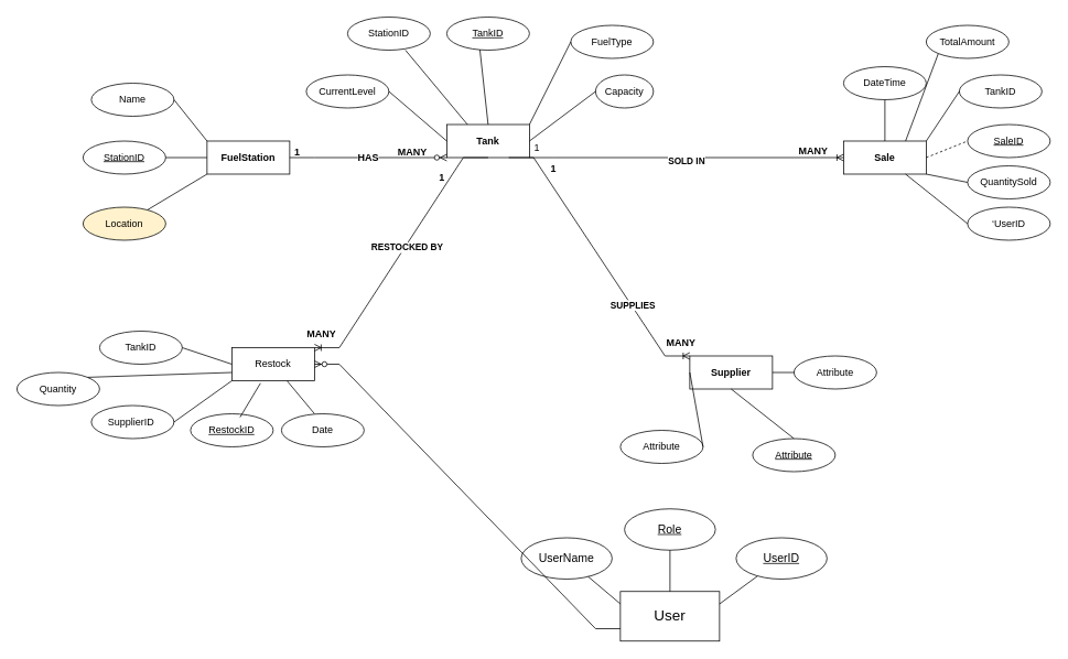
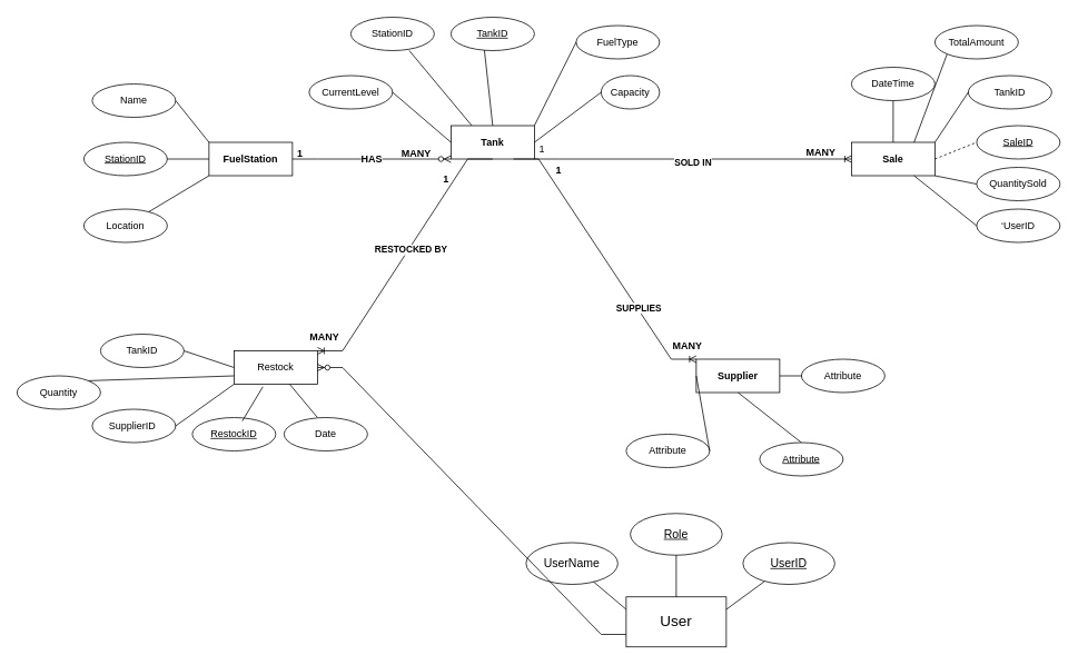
  <mxCell id="0" />
  <mxCell id="1" parent="0" />
  <mxCell id="2" value="&lt;div&gt;&lt;b&gt;FuelStation&lt;/b&gt;&lt;/div&gt;" style="whiteSpace=wrap;html=1;align=center;" parent="1" vertex="1"><mxGeometry x="250" y="170" width="100" height="40" as="geometry" /></mxCell>
  <mxCell id="3" value="&lt;div&gt;Restock&lt;/div&gt;" style="whiteSpace=wrap;html=1;align=center;" parent="1" vertex="1"><mxGeometry x="280" y="420" width="100" height="40" as="geometry" /></mxCell>
  <mxCell id="4" value="&lt;div&gt;&lt;b&gt;Tank&lt;/b&gt;&lt;/div&gt;" style="whiteSpace=wrap;html=1;align=center;" parent="1" vertex="1"><mxGeometry x="540" y="150" width="100" height="40" as="geometry" /></mxCell>
  <mxCell id="5" value="&lt;div&gt;&lt;b&gt;Sale&lt;/b&gt;&lt;/div&gt;" style="whiteSpace=wrap;html=1;align=center;" parent="1" vertex="1"><mxGeometry x="1020" y="170" width="100" height="40" as="geometry" /></mxCell>
  <mxCell id="6" value="&lt;div&gt;&lt;strong&gt;Supplier&lt;/strong&gt;&lt;/div&gt;" style="whiteSpace=wrap;html=1;align=center;" parent="1" vertex="1"><mxGeometry x="834" y="430" width="100" height="40" as="geometry" /></mxCell>
  <mxCell id="7" value="&lt;div&gt;Name&lt;/div&gt;" style="ellipse;whiteSpace=wrap;html=1;align=center;" parent="1" vertex="1"><mxGeometry x="110" y="100" width="100" height="40" as="geometry" /></mxCell>
- <mxCell id="8" value="&lt;div&gt;Location&lt;/div&gt;" style="ellipse;whiteSpace=wrap;html=1;align=center;fillColor=#fff2cc;" parent="1" vertex="1"><mxGeometry x="100" y="250" width="100" height="40" as="geometry" /></mxCell>
+ <mxCell id="8" value="&lt;div&gt;Location&lt;/div&gt;" style="ellipse;whiteSpace=wrap;html=1;align=center;" parent="1" vertex="1"><mxGeometry x="100" y="250" width="100" height="40" as="geometry" /></mxCell>
  <mxCell id="9" value="&lt;div&gt;StationID&lt;/div&gt;" style="ellipse;whiteSpace=wrap;html=1;align=center;fontStyle=4;" parent="1" vertex="1"><mxGeometry x="100" y="170" width="100" height="40" as="geometry" /></mxCell>
  <mxCell id="10" value="" style="endArrow=none;html=1;rounded=0;exitX=0;exitY=0;exitDx=0;exitDy=0;entryX=1;entryY=0.5;entryDx=0;entryDy=0;" parent="1" source="2" target="7" edge="1"><mxGeometry relative="1" as="geometry"><mxPoint x="770" y="340" as="sourcePoint" /><mxPoint x="930" y="340" as="targetPoint" /><Array as="points" /></mxGeometry></mxCell>
  <mxCell id="11" value="" style="endArrow=none;html=1;rounded=0;exitX=0;exitY=0.5;exitDx=0;exitDy=0;entryX=1;entryY=0.5;entryDx=0;entryDy=0;" parent="1" source="2" target="9" edge="1"><mxGeometry relative="1" as="geometry"><mxPoint x="770" y="340" as="sourcePoint" /><mxPoint x="930" y="340" as="targetPoint" /></mxGeometry></mxCell>
  <mxCell id="12" value="" style="endArrow=none;html=1;rounded=0;exitX=0;exitY=1;exitDx=0;exitDy=0;" parent="1" source="2" target="8" edge="1"><mxGeometry relative="1" as="geometry"><mxPoint x="770" y="340" as="sourcePoint" /><mxPoint x="930" y="340" as="targetPoint" /></mxGeometry></mxCell>
  <mxCell id="13" value="&lt;div&gt;StationID&lt;/div&gt;" style="ellipse;whiteSpace=wrap;html=1;align=center;" parent="1" vertex="1"><mxGeometry x="420" y="20" width="100" height="40" as="geometry" /></mxCell>
  <mxCell id="14" value="&lt;div&gt;CurrentLevel&lt;/div&gt;" style="ellipse;whiteSpace=wrap;html=1;align=center;" parent="1" vertex="1"><mxGeometry x="370" y="90" width="100" height="40" as="geometry" /></mxCell>
  <mxCell id="15" value="&lt;div&gt;FuelType&lt;/div&gt;" style="ellipse;whiteSpace=wrap;html=1;align=center;" parent="1" vertex="1"><mxGeometry x="690" y="30" width="100" height="40" as="geometry" /></mxCell>
  <mxCell id="16" value="&lt;div&gt;Capacity&lt;/div&gt;" style="ellipse;whiteSpace=wrap;html=1;align=center;" parent="1" vertex="1"><mxGeometry x="720" y="90" width="70" height="40" as="geometry" /></mxCell>
  <mxCell id="17" value="" style="endArrow=none;html=1;rounded=0;exitX=0.7;exitY=1;exitDx=0;exitDy=0;entryX=0.25;entryY=0;entryDx=0;entryDy=0;exitPerimeter=0;" parent="1" source="13" target="4" edge="1"><mxGeometry relative="1" as="geometry"><mxPoint x="490" y="130" as="sourcePoint" /><mxPoint x="650" y="130" as="targetPoint" /></mxGeometry></mxCell>
  <mxCell id="18" value="" style="endArrow=none;html=1;rounded=0;exitX=0.4;exitY=0.975;exitDx=0;exitDy=0;exitPerimeter=0;entryX=0.5;entryY=0;entryDx=0;entryDy=0;" parent="1" target="4" edge="1"><mxGeometry relative="1" as="geometry"><mxPoint x="580" y="59" as="sourcePoint" /><mxPoint x="650" y="130" as="targetPoint" /></mxGeometry></mxCell>
  <mxCell id="19" value="" style="endArrow=none;html=1;rounded=0;exitX=0;exitY=0.5;exitDx=0;exitDy=0;entryX=1;entryY=0;entryDx=0;entryDy=0;" parent="1" source="15" target="4" edge="1"><mxGeometry relative="1" as="geometry"><mxPoint x="490" y="130" as="sourcePoint" /><mxPoint x="650" y="130" as="targetPoint" /></mxGeometry></mxCell>
  <mxCell id="20" value="" style="endArrow=none;html=1;rounded=0;entryX=0;entryY=0.5;entryDx=0;entryDy=0;exitX=1;exitY=0.5;exitDx=0;exitDy=0;" parent="1" source="4" target="16" edge="1"><mxGeometry relative="1" as="geometry"><mxPoint x="640" y="120" as="sourcePoint" /><mxPoint x="650" y="130" as="targetPoint" /></mxGeometry></mxCell>
  <mxCell id="21" value="&lt;div&gt;QuantitySold&lt;/div&gt;" style="ellipse;whiteSpace=wrap;html=1;align=center;" parent="1" vertex="1"><mxGeometry x="1170" y="200" width="100" height="40" as="geometry" /></mxCell>
  <mxCell id="22" value="&lt;div&gt;TankID&lt;/div&gt;" style="ellipse;whiteSpace=wrap;html=1;align=center;" parent="1" vertex="1"><mxGeometry x="1160" y="90" width="100" height="40" as="geometry" /></mxCell>
  <mxCell id="23" value="&lt;div&gt;DateTime&lt;/div&gt;" style="ellipse;whiteSpace=wrap;html=1;align=center;" parent="1" vertex="1"><mxGeometry x="1020" y="80" width="100" height="40" as="geometry" /></mxCell>
  <mxCell id="24" value="&lt;div&gt;TotalAmount&lt;/div&gt;" style="ellipse;whiteSpace=wrap;html=1;align=center;" parent="1" vertex="1"><mxGeometry x="1120" y="30" width="100" height="40" as="geometry" /></mxCell>
  <mxCell id="25" value="&lt;div&gt;SaleID&lt;/div&gt;" style="ellipse;whiteSpace=wrap;html=1;align=center;fontStyle=4;" parent="1" vertex="1"><mxGeometry x="1170" y="150" width="100" height="40" as="geometry" /></mxCell>
  <mxCell id="26" value="TankID" style="ellipse;whiteSpace=wrap;html=1;align=center;fontStyle=4;" parent="1" vertex="1"><mxGeometry x="540" y="20" width="100" height="40" as="geometry" /></mxCell>
  <mxCell id="27" value="" style="endArrow=none;html=1;rounded=0;entryX=0;entryY=0.5;entryDx=0;entryDy=0;exitX=1;exitY=0.5;exitDx=0;exitDy=0;dashed=1;" parent="1" source="5" target="25" edge="1"><mxGeometry relative="1" as="geometry"><mxPoint x="780" y="140" as="sourcePoint" /><mxPoint x="940" y="140" as="targetPoint" /></mxGeometry></mxCell>
  <mxCell id="28" value="" style="endArrow=none;html=1;rounded=0;entryX=0;entryY=0.5;entryDx=0;entryDy=0;exitX=1;exitY=0;exitDx=0;exitDy=0;" parent="1" source="5" target="22" edge="1"><mxGeometry relative="1" as="geometry"><mxPoint x="780" y="140" as="sourcePoint" /><mxPoint x="940" y="140" as="targetPoint" /></mxGeometry></mxCell>
  <mxCell id="29" value="" style="endArrow=none;html=1;rounded=0;entryX=0.5;entryY=1;entryDx=0;entryDy=0;exitX=0.5;exitY=0;exitDx=0;exitDy=0;" parent="1" source="5" target="23" edge="1"><mxGeometry relative="1" as="geometry"><mxPoint x="780" y="140" as="sourcePoint" /><mxPoint x="940" y="140" as="targetPoint" /></mxGeometry></mxCell>
  <mxCell id="30" value="" style="endArrow=none;html=1;rounded=0;entryX=0;entryY=1;entryDx=0;entryDy=0;exitX=0.75;exitY=0;exitDx=0;exitDy=0;" parent="1" source="5" target="24" edge="1"><mxGeometry relative="1" as="geometry"><mxPoint x="780" y="140" as="sourcePoint" /><mxPoint x="940" y="140" as="targetPoint" /></mxGeometry></mxCell>
  <mxCell id="31" value="" style="endArrow=none;html=1;rounded=0;entryX=0;entryY=0.5;entryDx=0;entryDy=0;exitX=1;exitY=1;exitDx=0;exitDy=0;" parent="1" source="5" target="21" edge="1"><mxGeometry relative="1" as="geometry"><mxPoint x="780" y="140" as="sourcePoint" /><mxPoint x="940" y="140" as="targetPoint" /></mxGeometry></mxCell>
  <mxCell id="32" value="Attribute" style="ellipse;whiteSpace=wrap;html=1;align=center;" parent="1" vertex="1"><mxGeometry x="750" y="520" width="100" height="40" as="geometry" /></mxCell>
  <mxCell id="33" value="Attribute" style="ellipse;whiteSpace=wrap;html=1;align=center;" parent="1" vertex="1"><mxGeometry x="960" y="430" width="100" height="40" as="geometry" /></mxCell>
  <mxCell id="34" value="Attribute" style="ellipse;whiteSpace=wrap;html=1;align=center;fontStyle=4;" parent="1" vertex="1"><mxGeometry x="910" y="530" width="100" height="40" as="geometry" /></mxCell>
  <mxCell id="35" value="" style="endArrow=none;html=1;rounded=0;entryX=0;entryY=0.5;entryDx=0;entryDy=0;exitX=1;exitY=0.5;exitDx=0;exitDy=0;" parent="1" source="6" target="33" edge="1"><mxGeometry relative="1" as="geometry"><mxPoint x="770" y="480" as="sourcePoint" /><mxPoint x="930" y="480" as="targetPoint" /></mxGeometry></mxCell>
  <mxCell id="36" value="" style="endArrow=none;html=1;rounded=0;entryX=0.5;entryY=0;entryDx=0;entryDy=0;exitX=0.5;exitY=1;exitDx=0;exitDy=0;" parent="1" source="6" target="34" edge="1"><mxGeometry relative="1" as="geometry"><mxPoint x="780" y="570" as="sourcePoint" /><mxPoint x="930" y="480" as="targetPoint" /></mxGeometry></mxCell>
  <mxCell id="37" value="" style="endArrow=none;html=1;rounded=0;exitX=1;exitY=0.5;exitDx=0;exitDy=0;entryX=0;entryY=0.5;entryDx=0;entryDy=0;" parent="1" source="32" target="6" edge="1"><mxGeometry relative="1" as="geometry"><mxPoint x="770" y="480" as="sourcePoint" /><mxPoint x="930" y="480" as="targetPoint" /></mxGeometry></mxCell>
  <mxCell id="38" value="&lt;div&gt;Quantity&lt;/div&gt;" style="ellipse;whiteSpace=wrap;html=1;align=center;" parent="1" vertex="1"><mxGeometry x="20" y="450" width="100" height="40" as="geometry" /></mxCell>
  <mxCell id="39" value="&lt;div&gt;Date&lt;/div&gt;" style="ellipse;whiteSpace=wrap;html=1;align=center;" parent="1" vertex="1"><mxGeometry x="340" y="500" width="100" height="40" as="geometry" /></mxCell>
  <mxCell id="40" value="&lt;div&gt;TankID&lt;/div&gt;" style="ellipse;whiteSpace=wrap;html=1;align=center;" parent="1" vertex="1"><mxGeometry x="120" y="400" width="100" height="40" as="geometry" /></mxCell>
  <mxCell id="41" value="&lt;div&gt;SupplierID&amp;nbsp;&lt;/div&gt;" style="ellipse;whiteSpace=wrap;html=1;align=center;" parent="1" vertex="1"><mxGeometry x="110" y="490" width="100" height="40" as="geometry" /></mxCell>
  <mxCell id="42" value="&lt;div&gt;RestockID&lt;/div&gt;" style="ellipse;whiteSpace=wrap;html=1;align=center;fontStyle=4;" parent="1" vertex="1"><mxGeometry x="230" y="500" width="100" height="40" as="geometry" /></mxCell>
  <mxCell id="43" value="" style="endArrow=none;html=1;rounded=0;exitX=0;exitY=0.75;exitDx=0;exitDy=0;entryX=1;entryY=0;entryDx=0;entryDy=0;" parent="1" source="3" target="38" edge="1"><mxGeometry relative="1" as="geometry"><mxPoint x="450" y="290" as="sourcePoint" /><mxPoint x="110" y="456" as="targetPoint" /></mxGeometry></mxCell>
  <mxCell id="44" value="" style="endArrow=none;html=1;rounded=0;exitX=0.4;exitY=0;exitDx=0;exitDy=0;exitPerimeter=0;" parent="1" source="39" target="3" edge="1"><mxGeometry relative="1" as="geometry"><mxPoint x="450" y="290" as="sourcePoint" /><mxPoint x="610" y="290" as="targetPoint" /></mxGeometry></mxCell>
  <mxCell id="45" value="" style="endArrow=none;html=1;rounded=0;entryX=0.599;entryY=0.104;entryDx=0;entryDy=0;entryPerimeter=0;exitX=0.346;exitY=1.075;exitDx=0;exitDy=0;exitPerimeter=0;" parent="1" source="3" target="42" edge="1"><mxGeometry relative="1" as="geometry"><mxPoint x="450" y="290" as="sourcePoint" /><mxPoint x="610" y="290" as="targetPoint" /></mxGeometry></mxCell>
  <mxCell id="46" value="" style="endArrow=none;html=1;rounded=0;entryX=1;entryY=0.5;entryDx=0;entryDy=0;exitX=0;exitY=1;exitDx=0;exitDy=0;" parent="1" source="3" target="41" edge="1"><mxGeometry relative="1" as="geometry"><mxPoint x="450" y="290" as="sourcePoint" /><mxPoint x="610" y="290" as="targetPoint" /></mxGeometry></mxCell>
  <mxCell id="47" value="" style="endArrow=none;html=1;rounded=0;exitX=0;exitY=0.5;exitDx=0;exitDy=0;entryX=1;entryY=0.5;entryDx=0;entryDy=0;" parent="1" source="3" target="40" edge="1"><mxGeometry relative="1" as="geometry"><mxPoint x="450" y="290" as="sourcePoint" /><mxPoint x="610" y="290" as="targetPoint" /></mxGeometry></mxCell>
  <mxCell id="48" value="" style="endArrow=none;html=1;rounded=0;exitX=1;exitY=0.5;exitDx=0;exitDy=0;entryX=0;entryY=0.5;entryDx=0;entryDy=0;" parent="1" source="14" target="4" edge="1"><mxGeometry relative="1" as="geometry"><mxPoint x="340" y="280" as="sourcePoint" /><mxPoint x="500" y="280" as="targetPoint" /></mxGeometry></mxCell>
  <mxCell id="49" value="&lt;b&gt;HAS&lt;/b&gt;" style="edgeStyle=entityRelationEdgeStyle;fontSize=12;html=1;endArrow=ERzeroToMany;endFill=1;rounded=0;exitX=1;exitY=0.5;exitDx=0;exitDy=0;entryX=0;entryY=1;entryDx=0;entryDy=0;" parent="1" source="2" target="4" edge="1"><mxGeometry width="100" height="100" relative="1" as="geometry"><mxPoint x="470" y="250" as="sourcePoint" /><mxPoint x="570" y="150" as="targetPoint" /></mxGeometry></mxCell>
  <mxCell id="50" value="&lt;b&gt;1&lt;/b&gt;" style="text;strokeColor=none;fillColor=none;spacingLeft=4;spacingRight=4;overflow=hidden;rotatable=0;points=[[0,0.5],[1,0.5]];portConstraint=eastwest;fontSize=12;whiteSpace=wrap;html=1;" parent="1" vertex="1"><mxGeometry x="350" y="170" width="40" height="30" as="geometry" /></mxCell>
  <mxCell id="51" value="&lt;b&gt;MANY&lt;/b&gt;" style="text;strokeColor=none;fillColor=none;spacingLeft=4;spacingRight=4;overflow=hidden;rotatable=0;points=[[0,0.5],[1,0.5]];portConstraint=eastwest;fontSize=12;whiteSpace=wrap;html=1;" parent="1" vertex="1"><mxGeometry x="475" y="170" width="50" height="30" as="geometry" /></mxCell>
  <mxCell id="52" value="" style="edgeStyle=entityRelationEdgeStyle;fontSize=12;html=1;endArrow=ERoneToMany;rounded=0;exitX=1;exitY=1;exitDx=0;exitDy=0;entryX=0;entryY=0.5;entryDx=0;entryDy=0;" parent="1" source="4" target="5" edge="1"><mxGeometry width="100" height="100" relative="1" as="geometry"><mxPoint x="810" y="380" as="sourcePoint" /><mxPoint x="910" y="280" as="targetPoint" /></mxGeometry></mxCell>
  <mxCell id="53" value="&lt;b&gt;SOLD IN&lt;/b&gt;" style="edgeLabel;html=1;align=center;verticalAlign=middle;resizable=0;points=[];" parent="52" connectable="0" vertex="1"><mxGeometry x="-0.007" y="-4" relative="1" as="geometry"><mxPoint as="offset" /></mxGeometry></mxCell>
  <mxCell id="54" value="&lt;b&gt;MANY&lt;/b&gt;" style="text;strokeColor=none;fillColor=none;spacingLeft=4;spacingRight=4;overflow=hidden;rotatable=0;points=[[0,0.5],[1,0.5]];portConstraint=eastwest;fontSize=12;whiteSpace=wrap;html=1;" parent="1" vertex="1"><mxGeometry x="960" y="167.5" width="50" height="20" as="geometry" /></mxCell>
  <mxCell id="55" value="1" style="text;strokeColor=none;fillColor=none;spacingLeft=4;spacingRight=4;overflow=hidden;rotatable=0;points=[[0,0.5],[1,0.5]];portConstraint=eastwest;fontSize=12;whiteSpace=wrap;html=1;" parent="1" vertex="1"><mxGeometry x="640" y="165" width="20" height="25" as="geometry" /></mxCell>
  <mxCell id="56" value="" style="edgeStyle=entityRelationEdgeStyle;fontSize=12;html=1;endArrow=ERoneToMany;rounded=0;exitX=0.5;exitY=1;exitDx=0;exitDy=0;entryX=1;entryY=0;entryDx=0;entryDy=0;" parent="1" source="4" target="3" edge="1"><mxGeometry width="100" height="100" relative="1" as="geometry"><mxPoint x="580" y="200" as="sourcePoint" /><mxPoint x="540" y="280" as="targetPoint" /><Array as="points"><mxPoint x="390" y="310" /><mxPoint y="310" x="520" /></Array></mxGeometry></mxCell>
  <mxCell id="57" value="&lt;div&gt;&lt;b&gt;RESTOCKED BY&lt;/b&gt;&lt;/div&gt;" style="edgeLabel;html=1;align=center;verticalAlign=middle;resizable=0;points=[];" parent="56" connectable="0" vertex="1"><mxGeometry x="-0.057" y="2" relative="1" as="geometry"><mxPoint as="offset" /></mxGeometry></mxCell>
  <mxCell id="58" value="&lt;b&gt;MANY&lt;/b&gt;" style="text;strokeColor=none;fillColor=none;spacingLeft=4;spacingRight=4;overflow=hidden;rotatable=0;points=[[0,0.5],[1,0.5]];portConstraint=eastwest;fontSize=12;whiteSpace=wrap;html=1;" parent="1" vertex="1"><mxGeometry x="365" y="390" width="50" height="20" as="geometry" /></mxCell>
  <mxCell id="59" value="&lt;b&gt;1&lt;/b&gt;" style="text;strokeColor=none;fillColor=none;spacingLeft=4;spacingRight=4;overflow=hidden;rotatable=0;points=[[0,0.5],[1,0.5]];portConstraint=eastwest;fontSize=12;whiteSpace=wrap;html=1;" parent="1" vertex="1"><mxGeometry x="525" y="200" width="20" height="20" as="geometry" /></mxCell>
  <mxCell id="60" value="" style="edgeStyle=entityRelationEdgeStyle;fontSize=12;html=1;endArrow=ERoneToMany;rounded=0;exitX=0.75;exitY=1;exitDx=0;exitDy=0;entryX=0;entryY=0;entryDx=0;entryDy=0;" parent="1" source="4" target="6" edge="1"><mxGeometry width="100" height="100" relative="1" as="geometry"><mxPoint x="620" y="380" as="sourcePoint" /><mxPoint x="720" y="280" as="targetPoint" /></mxGeometry></mxCell>
  <mxCell id="61" value="&lt;div&gt;&lt;b&gt;SUPPLIES&lt;/b&gt;&lt;/div&gt;" style="edgeLabel;html=1;align=center;verticalAlign=middle;resizable=0;points=[];" parent="60" connectable="0" vertex="1"><mxGeometry x="0.407" y="1" relative="1" as="geometry"><mxPoint as="offset" /></mxGeometry></mxCell>
  <mxCell id="62" value="&lt;b&gt;MANY&lt;/b&gt;" style="text;strokeColor=none;fillColor=none;spacingLeft=4;spacingRight=4;overflow=hidden;rotatable=0;points=[[0,0.5],[1,0.5]];portConstraint=eastwest;fontSize=12;whiteSpace=wrap;html=1;" parent="1" vertex="1"><mxGeometry x="800" y="400" width="50" height="20" as="geometry" /></mxCell>
  <mxCell id="63" value="&lt;b&gt;1&lt;/b&gt;" style="text;strokeColor=none;fillColor=none;spacingLeft=4;spacingRight=4;overflow=hidden;rotatable=0;points=[[0,0.5],[1,0.5]];portConstraint=eastwest;fontSize=12;whiteSpace=wrap;html=1;" parent="1" vertex="1"><mxGeometry x="660" width="30" height="22.5" as="geometry" y="190" /></mxCell>
  <mxCell id="64" value="" style="endArrow=none;html=1;rounded=0;exitX=0.75;exitY=1;exitDx=0;exitDy=0;entryX=0;entryY=0.5;entryDx=0;entryDy=0;" edge="1" parent="1" source="5" target="65"><mxGeometry width="50" height="50" relative="1" as="geometry"><mxPoint x="1390" y="310" as="sourcePoint" /><mxPoint x="1160.482" y="278.595" as="targetPoint" /></mxGeometry></mxCell>
  <mxCell id="65" value="&lt;div&gt;‘UserID&lt;/div&gt;" style="ellipse;whiteSpace=wrap;html=1;align=center;" vertex="1" parent="1"><mxGeometry x="1170" y="250" width="100" height="40" as="geometry" /></mxCell>
  <mxCell id="66" value="&lt;font style=&quot;font-size: 18px;&quot;&gt;User&lt;/font&gt;" style="rounded=0;whiteSpace=wrap;html=1;" vertex="1" parent="1"><mxGeometry x="750" y="715" width="120" height="60" as="geometry" /></mxCell>
  <mxCell id="67" value="" style="endArrow=none;html=1;rounded=0;exitX=1;exitY=0.25;exitDx=0;exitDy=0;" edge="1" parent="1" source="66" target="68"><mxGeometry width="50" height="50" relative="1" as="geometry"><mxPoint x="1190" y="480" as="sourcePoint" /><mxPoint x="900" y="670" as="targetPoint" /></mxGeometry></mxCell>
  <mxCell id="68" value="&lt;u&gt;&lt;font style=&quot;font-size: 14px;&quot;&gt;UserID&lt;/font&gt;&lt;/u&gt;" style="ellipse;whiteSpace=wrap;html=1;" vertex="1" parent="1"><mxGeometry x="890" y="650" width="110" height="50" as="geometry" /></mxCell>
  <mxCell id="69" value="&lt;font style=&quot;font-size: 14px;&quot;&gt;UserName&lt;/font&gt;" style="ellipse;whiteSpace=wrap;html=1;" vertex="1" parent="1"><mxGeometry x="630" y="650" width="110" height="50" as="geometry" /></mxCell>
  <mxCell id="70" value="" style="endArrow=none;html=1;rounded=0;exitX=0;exitY=0.25;exitDx=0;exitDy=0;" edge="1" parent="1" source="66" target="69"><mxGeometry width="50" height="50" relative="1" as="geometry"><mxPoint x="1190" y="480" as="sourcePoint" /><mxPoint x="1240" y="430" as="targetPoint" /></mxGeometry></mxCell>
  <mxCell id="71" value="&lt;u&gt;&lt;font style=&quot;font-size: 14px;&quot;&gt;Role&lt;/font&gt;&lt;/u&gt;" style="ellipse;whiteSpace=wrap;html=1;" vertex="1" parent="1"><mxGeometry x="755" y="615" width="110" height="50" as="geometry" /></mxCell>
  <mxCell id="72" value="" style="endArrow=none;html=1;rounded=0;exitX=0.5;exitY=0;exitDx=0;exitDy=0;entryX=0.5;entryY=1;entryDx=0;entryDy=0;" edge="1" parent="1" source="66" target="71"><mxGeometry width="50" height="50" relative="1" as="geometry"><mxPoint x="1190" y="480" as="sourcePoint" /><mxPoint x="1240" y="430" as="targetPoint" /></mxGeometry></mxCell>
  <mxCell id="73" value="" style="edgeStyle=entityRelationEdgeStyle;fontSize=12;html=1;endArrow=ERzeroToMany;endFill=1;rounded=0;exitX=0;exitY=0.75;exitDx=0;exitDy=0;entryX=1;entryY=0.5;entryDx=0;entryDy=0;" edge="1" parent="1" source="66" target="3"><mxGeometry width="100" height="100" relative="1" as="geometry"><mxPoint x="750" y="743" as="sourcePoint" /><mxPoint x="380" y="423" as="targetPoint" /><Array as="points"><mxPoint x="875" y="433" /><mxPoint x="550" y="613" /><mxPoint x="1025" y="703" /><mxPoint x="710" y="713" /><mxPoint x="380" y="440" /><mxPoint x="745" y="673" /><mxPoint x="670" y="483" /><mxPoint x="715" y="653" /><mxPoint x="785" y="513" /><mxPoint x="685" y="493" /><mxPoint x="740" y="713" /></Array></mxGeometry></mxCell>
